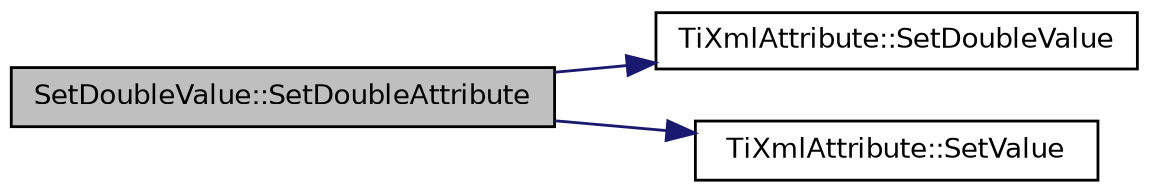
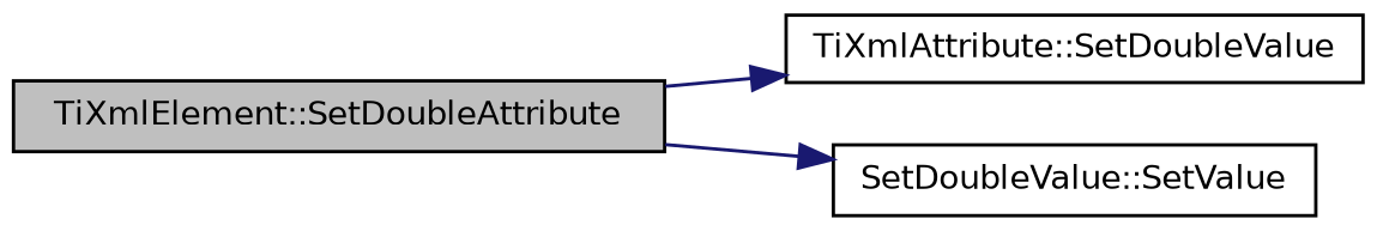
  digraph {
    rankdir=LR
    node [color=black fillcolor=white fontname=Helvetica fontsize=10 shape=record style=filled]
    edge [color=midnightblue fontname=Helvetica fontsize=10 labelfontname=Helvetica labelfontsize=10 style=solid]
-   n1 [fillcolor=grey75 fontcolor=black height=0.2 label="SetDoubleValue::SetDoubleAttribute" width=0.4]
+   n1 [fillcolor=grey75 fontcolor=black height=0.2 label="TiXmlElement::SetDoubleAttribute" width=0.4]
    n2 [height=0.2 label="TiXmlAttribute::SetDoubleValue" width=0.4]
-   n3 [height=0.2 label="TiXmlAttribute::SetValue" width=0.4]
+   n3 [height=0.2 label="SetDoubleValue::SetValue" width=0.4]
    n1 -> n2
    n1 -> n3
  }
